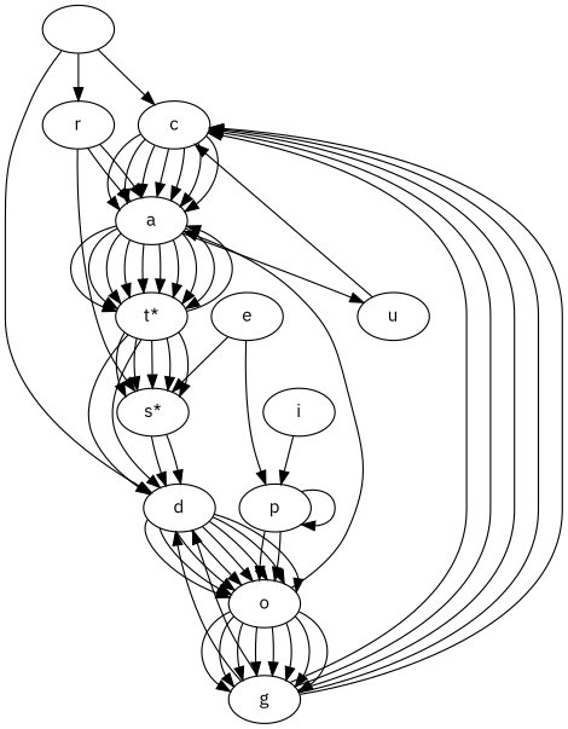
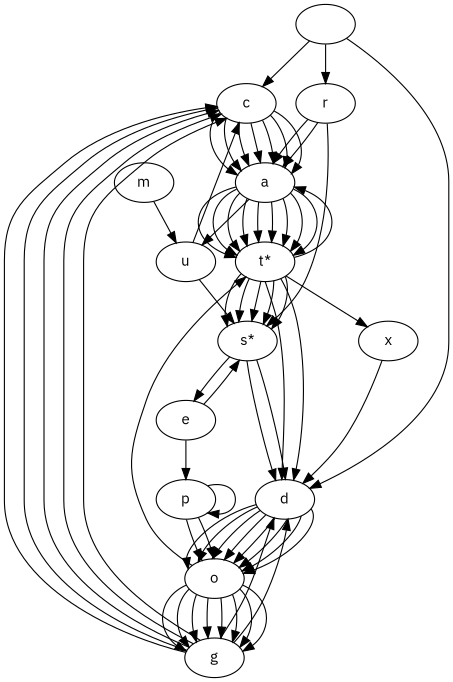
  digraph {
    fontname="IBM Plex Sans"
    node [fontname="IBM Plex Sans"]
    edge [fontname="IBM Plex Sans"]
    n1 [label=c]
    n2 [label=a]
    n3 [label="t*"]
    n4 [label=u]
    ""
    n6 [label=d]
    n7 [label=r]
    n8 [label=o]
    n9 [label="s*"]
+   n10 [label=x]
+   n11 [label=m]
    n12 [label=e]
    n13 [label=p]
    n14 [label=g]
-   n15 [label=i]
    n1 -> n2
    n1 -> n2
    n1 -> n2
    n1 -> n2
    n1 -> n2
    n1 -> n2
    n1 -> n2
    n2 -> n3
    n2 -> n3
    n2 -> n3
    n2 -> n3
    n2 -> n3
    n2 -> n3
    n2 -> n3
    n2 -> n3
    n2 -> n3
    n2 -> n4
    n3 -> n2
    n3 -> n6
    n3 -> n6
    n3 -> n9
    n3 -> n9
    n3 -> n9
    n3 -> n9
    n3 -> n9
+   n3 -> n10
    n4 -> n1
+   n4 -> n9
    "" -> n1
    "" -> n6
    "" -> n7
    n6 -> n8
    n6 -> n8
    n6 -> n8
    n6 -> n8
    n6 -> n8
    n6 -> n8
    n6 -> n8
    n6 -> n8
    n7 -> n2
    n7 -> n2
    n7 -> n9
-   n8 -> n2
+   n8 -> n3
    n8 -> n14
    n8 -> n14
    n8 -> n14
    n8 -> n14
    n8 -> n14
    n8 -> n14
    n8 -> n14
    n8 -> n14
    n9 -> n6
    n9 -> n6
+   n9 -> n12
+   n10 -> n6
+   n11 -> n4
    n12 -> n9
    n12 -> n13
    n13 -> n8
    n13 -> n8
    n13 -> n13
    n14 -> n1
    n14 -> n1
    n14 -> n1
    n14 -> n1
    n14 -> n1
    n14 -> n6
    n14 -> n6
-   n15 -> n13
  }
